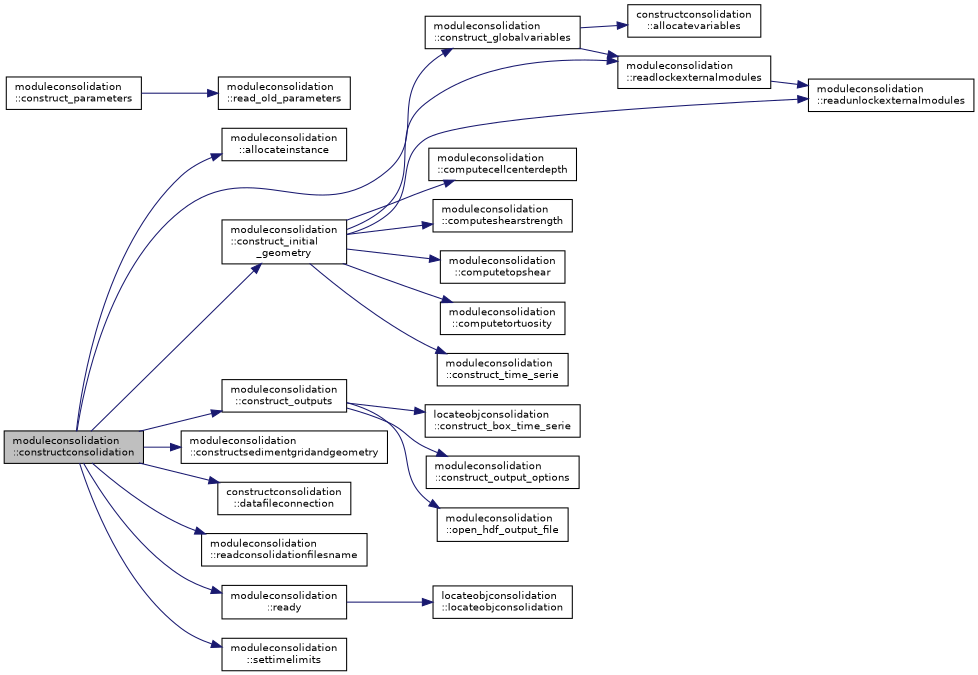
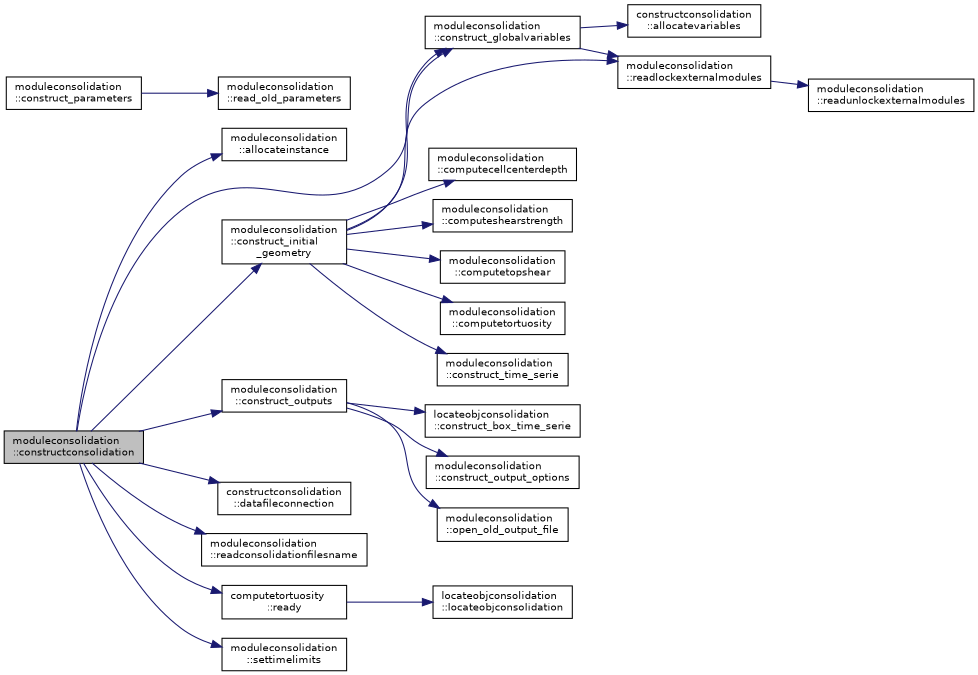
  digraph {
    rankdir=LR
    node [color=black fillcolor=white fontname=Helvetica fontsize=10 shape=record style=filled]
    edge [color=midnightblue fontname=Helvetica fontsize=10 labelfontname=Helvetica labelfontsize=10 style=solid]
    n1 [fillcolor=grey75 fontcolor=black height=0.2 label="moduleconsolidation\l::constructconsolidation" width=0.4]
    n2 [height=0.2 label="moduleconsolidation\l::allocateinstance" width=0.4]
    n3 [height=0.2 label="moduleconsolidation\l::construct_globalvariables" width=0.4]
    n4 [height=0.2 label="moduleconsolidation\l::construct_initial\l_geometry" width=0.4]
    n5 [height=0.2 label="moduleconsolidation\l::construct_outputs" width=0.4]
-   n6 [height=0.2 label="moduleconsolidation\l::constructsedimentgridandgeometry" width=0.4]
    n7 [height=0.2 label="constructconsolidation\l::datafileconnection" width=0.4]
    n8 [height=0.2 label="moduleconsolidation\l::readconsolidationfilesname" width=0.4]
-   n9 [height=0.2 label="moduleconsolidation\l::ready" width=0.4]
+   n9 [height=0.2 label="computetortuosity\l::ready" width=0.4]
    n10 [height=0.2 label="moduleconsolidation\l::settimelimits" width=0.4]
    n11 [height=0.2 label="constructconsolidation\l::allocatevariables" width=0.4]
    n12 [height=0.2 label="moduleconsolidation\l::readlockexternalmodules" width=0.4]
    n13 [height=0.2 label="moduleconsolidation\l::readunlockexternalmodules" width=0.4]
    n14 [height=0.2 label="moduleconsolidation\l::computecellcenterdepth" width=0.4]
    n15 [height=0.2 label="moduleconsolidation\l::computeshearstrength" width=0.4]
    n16 [height=0.2 label="moduleconsolidation\l::computetopshear" width=0.4]
    n17 [height=0.2 label="moduleconsolidation\l::computetortuosity" width=0.4]
    n18 [height=0.2 label="moduleconsolidation\l::construct_time_serie" width=0.4]
    n19 [height=0.2 label="locateobjconsolidation\l::construct_box_time_serie" width=0.4]
    n20 [height=0.2 label="moduleconsolidation\l::construct_output_options" width=0.4]
-   n21 [height=0.2 label="moduleconsolidation\l::open_hdf_output_file" width=0.4]
+   n21 [height=0.2 label="moduleconsolidation\l::open_old_output_file" width=0.4]
    n22 [height=0.2 label="locateobjconsolidation\l::locateobjconsolidation" width=0.4]
    n23 [height=0.2 label="moduleconsolidation\l::construct_parameters" width=0.4]
    n24 [height=0.2 label="moduleconsolidation\l::read_old_parameters" width=0.4]
    n1 -> n2
    n1 -> n3
    n1 -> n4
    n1 -> n5
-   n1 -> n6
    n1 -> n7
    n1 -> n8
    n1 -> n9
    n1 -> n10
    n3 -> n11
    n3 -> n12
    n4 -> n12
-   n4 -> n13
+   n4 -> n3
    n4 -> n14
    n4 -> n15
    n4 -> n16
    n4 -> n17
    n4 -> n18
    n5 -> n19
    n5 -> n20
    n5 -> n21
    n9 -> n22
    n12 -> n13
    n23 -> n24
  }
